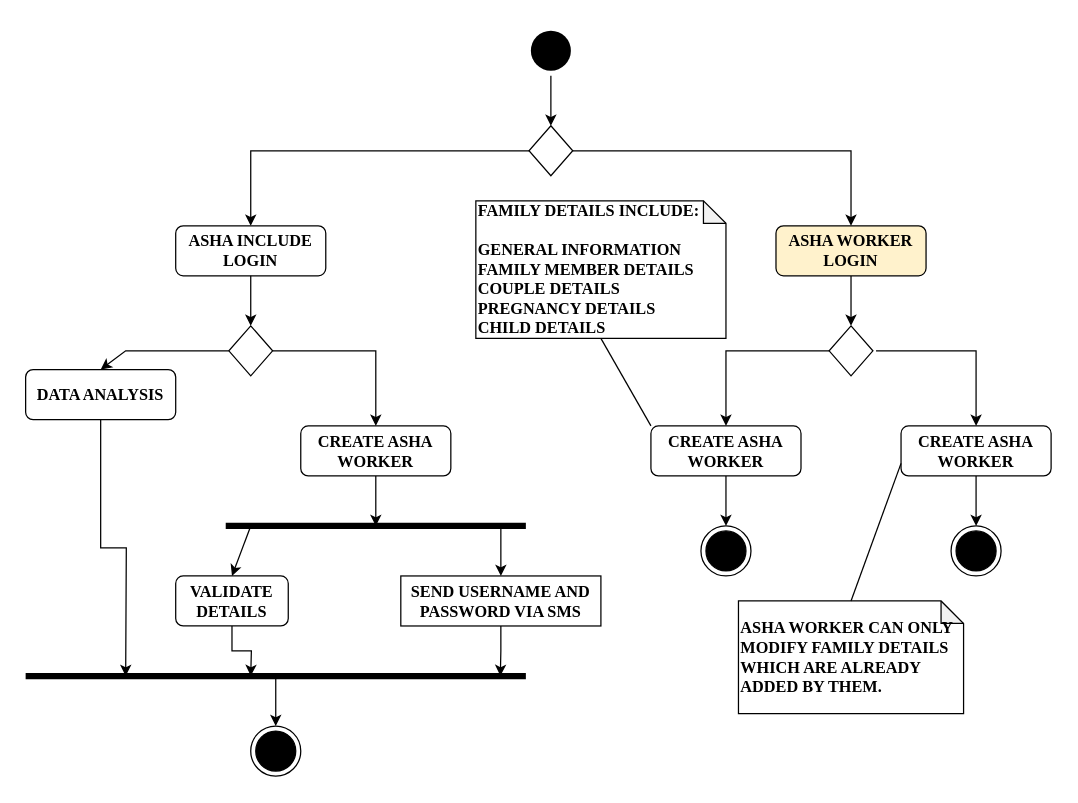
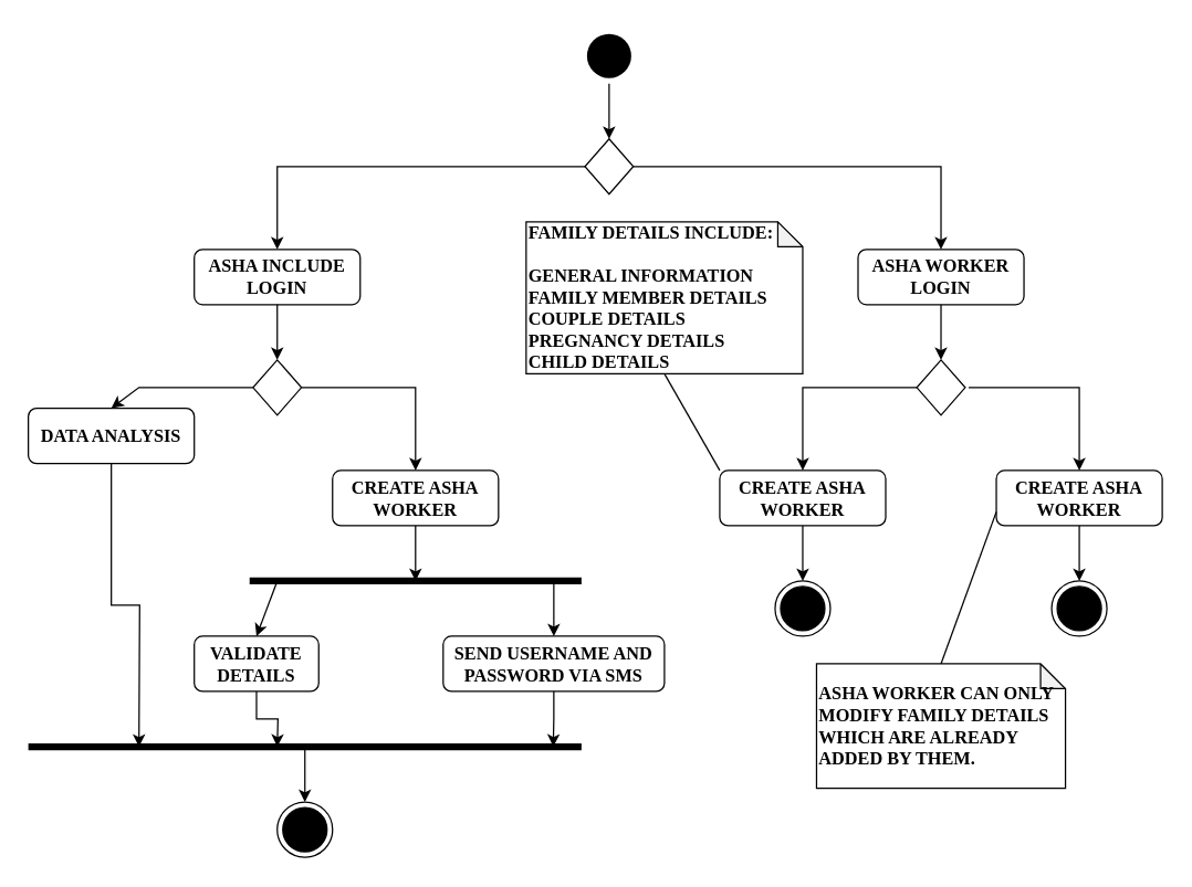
  <mxCell id="0" />
  <mxCell id="1" parent="0" />
  <mxCell id="2" value="" style="ellipse;html=1;shape=endState;fillColor=#000000;strokeColor=none;fontFamily=Times New Roman;fontStyle=1;fontSize=13;" vertex="1" parent="1"><mxGeometry x="420" y="20" width="40" height="40" as="geometry" /></mxCell>
  <mxCell id="3" value="" style="endArrow=classic;html=1;fontFamily=Times New Roman;fontStyle=1;fontSize=13;" edge="1" parent="1" source="2"><mxGeometry width="50" height="50" relative="1" as="geometry"><mxPoint x="420" y="270" as="sourcePoint" /><mxPoint x="440" y="100" as="targetPoint" /></mxGeometry></mxCell>
  <mxCell id="4" value="" style="rhombus;whiteSpace=wrap;html=1;fontFamily=Times New Roman;fontStyle=1;fontSize=13;" vertex="1" parent="1"><mxGeometry x="422.5" y="100" width="35" height="40" as="geometry" /></mxCell>
  <mxCell id="5" value="" style="endArrow=classic;html=1;exitX=0;exitY=0.5;exitDx=0;exitDy=0;entryX=0.5;entryY=0;entryDx=0;entryDy=0;rounded=0;fontFamily=Times New Roman;fontStyle=1;fontSize=13;" edge="1" parent="1" source="4" target="6"><mxGeometry width="50" height="50" relative="1" as="geometry"><mxPoint x="420" y="270" as="sourcePoint" /><mxPoint x="250" y="130" as="targetPoint" /><Array as="points"><mxPoint x="200" y="120" /></Array></mxGeometry></mxCell>
  <mxCell id="6" value="ASHA INCLUDE &lt;br style=&quot;font-size: 13px;&quot;&gt;LOGIN" style="rounded=1;whiteSpace=wrap;html=1;fontFamily=Times New Roman;fontStyle=1;fontSize=13;" vertex="1" parent="1"><mxGeometry x="140" y="180" width="120" height="40" as="geometry" /></mxCell>
  <mxCell id="7" style="edgeStyle=orthogonalEdgeStyle;rounded=0;orthogonalLoop=1;jettySize=auto;html=1;entryX=0.5;entryY=0;entryDx=0;entryDy=0;strokeWidth=1;fontFamily=Times New Roman;fontStyle=1;fontSize=13;" edge="1" parent="1" source="8" target="21"><mxGeometry relative="1" as="geometry" /></mxCell>
- <mxCell id="8" value="ASHA WORKER&lt;br style=&quot;font-size: 13px;&quot;&gt;LOGIN" style="rounded=1;whiteSpace=wrap;html=1;fontFamily=Times New Roman;fontStyle=1;fontSize=13;fillColor=#fff2cc;" vertex="1" parent="1"><mxGeometry x="620" y="180" width="120" height="40" as="geometry" /></mxCell>
+ <mxCell id="8" value="ASHA WORKER&lt;br style=&quot;font-size: 13px;&quot;&gt;LOGIN" style="rounded=1;whiteSpace=wrap;html=1;fontFamily=Times New Roman;fontStyle=1;fontSize=13;" vertex="1" parent="1"><mxGeometry x="620" y="180" width="120" height="40" as="geometry" /></mxCell>
  <mxCell id="9" value="" style="endArrow=classic;html=1;exitX=1;exitY=0.5;exitDx=0;exitDy=0;entryX=0.5;entryY=0;entryDx=0;entryDy=0;rounded=0;fontFamily=Times New Roman;fontStyle=1;fontSize=13;" edge="1" parent="1" source="4" target="8"><mxGeometry width="50" height="50" relative="1" as="geometry"><mxPoint x="432.5" y="130" as="sourcePoint" /><mxPoint x="210" y="190" as="targetPoint" /><Array as="points"><mxPoint x="680" y="120" /></Array></mxGeometry></mxCell>
  <mxCell id="10" value="" style="rhombus;whiteSpace=wrap;html=1;fontFamily=Times New Roman;fontStyle=1;fontSize=13;" vertex="1" parent="1"><mxGeometry x="182.5" y="260" width="35" height="40" as="geometry" /></mxCell>
  <mxCell id="11" style="edgeStyle=orthogonalEdgeStyle;rounded=0;orthogonalLoop=1;jettySize=auto;html=1;strokeWidth=1;fontFamily=Times New Roman;fontStyle=1;fontSize=13;" edge="1" parent="1" source="12"><mxGeometry relative="1" as="geometry"><mxPoint x="100" y="540" as="targetPoint" /></mxGeometry></mxCell>
  <mxCell id="12" value="DATA ANALYSIS" style="rounded=1;whiteSpace=wrap;html=1;fontFamily=Times New Roman;fontStyle=1;fontSize=13;" vertex="1" parent="1"><mxGeometry x="20" y="295" width="120" height="40" as="geometry" /></mxCell>
  <mxCell id="13" style="edgeStyle=orthogonalEdgeStyle;rounded=0;orthogonalLoop=1;jettySize=auto;html=1;strokeWidth=1;fontFamily=Times New Roman;fontStyle=1;fontSize=13;" edge="1" parent="1" source="14"><mxGeometry relative="1" as="geometry"><mxPoint x="300" y="420" as="targetPoint" /></mxGeometry></mxCell>
  <mxCell id="14" value="CREATE ASHA WORKER" style="rounded=1;whiteSpace=wrap;html=1;fontFamily=Times New Roman;fontStyle=1;fontSize=13;" vertex="1" parent="1"><mxGeometry x="240" y="340" width="120" height="40" as="geometry" /></mxCell>
  <mxCell id="15" value="" style="endArrow=none;html=1;strokeWidth=5;fontFamily=Times New Roman;fontStyle=1;fontSize=13;" edge="1" parent="1"><mxGeometry width="50" height="50" relative="1" as="geometry"><mxPoint x="180" y="420" as="sourcePoint" /><mxPoint x="420" y="420" as="targetPoint" /></mxGeometry></mxCell>
  <mxCell id="16" style="edgeStyle=orthogonalEdgeStyle;rounded=0;orthogonalLoop=1;jettySize=auto;html=1;strokeWidth=1;fontFamily=Times New Roman;fontStyle=1;fontSize=13;" edge="1" parent="1" source="17"><mxGeometry relative="1" as="geometry"><mxPoint x="200" y="540" as="targetPoint" /></mxGeometry></mxCell>
  <mxCell id="17" value="VALIDATE &lt;br style=&quot;font-size: 13px;&quot;&gt;DETAILS" style="rounded=1;whiteSpace=wrap;html=1;fontFamily=Times New Roman;fontStyle=1;fontSize=13;" vertex="1" parent="1"><mxGeometry x="140" y="460" width="90" height="40" as="geometry" /></mxCell>
  <mxCell id="18" style="edgeStyle=orthogonalEdgeStyle;rounded=0;orthogonalLoop=1;jettySize=auto;html=1;exitX=0.5;exitY=1;exitDx=0;exitDy=0;strokeWidth=1;fontFamily=Times New Roman;fontStyle=1;fontSize=13;" edge="1" parent="1" source="19"><mxGeometry relative="1" as="geometry"><mxPoint x="399.588" y="540" as="targetPoint" /></mxGeometry></mxCell>
- <mxCell id="19" value="SEND USERNAME AND PASSWORD VIA SMS" style="whiteSpace=wrap;html=1;fontFamily=Times New Roman;fontStyle=1;fontSize=13;rounded=0;" vertex="1" parent="1"><mxGeometry x="320" y="460" width="160" height="40" as="geometry" /></mxCell>
+ <mxCell id="19" value="SEND USERNAME AND PASSWORD VIA SMS" style="rounded=1;whiteSpace=wrap;html=1;fontFamily=Times New Roman;fontStyle=1;fontSize=13;" vertex="1" parent="1"><mxGeometry x="320" y="460" width="160" height="40" as="geometry" /></mxCell>
  <mxCell id="20" value="" style="endArrow=none;html=1;strokeWidth=5;fontFamily=Times New Roman;fontStyle=1;fontSize=13;" edge="1" parent="1"><mxGeometry width="50" height="50" relative="1" as="geometry"><mxPoint y="540" as="sourcePoint" x="20" /><mxPoint x="420" y="540" as="targetPoint" /></mxGeometry></mxCell>
  <mxCell id="21" value="" style="rhombus;whiteSpace=wrap;html=1;fontFamily=Times New Roman;fontStyle=1;fontSize=13;" vertex="1" parent="1"><mxGeometry x="662.5" y="260" width="35" height="40" as="geometry" /></mxCell>
  <mxCell id="22" style="edgeStyle=orthogonalEdgeStyle;rounded=0;orthogonalLoop=1;jettySize=auto;html=1;entryX=0.5;entryY=0;entryDx=0;entryDy=0;strokeWidth=1;fontFamily=Times New Roman;fontStyle=1;fontSize=13;" edge="1" parent="1" source="23" target="26"><mxGeometry relative="1" as="geometry" /></mxCell>
  <mxCell id="23" value="CREATE ASHA WORKER" style="rounded=1;whiteSpace=wrap;html=1;fontFamily=Times New Roman;fontStyle=1;fontSize=13;" vertex="1" parent="1"><mxGeometry x="520" y="340" width="120" height="40" as="geometry" /></mxCell>
  <mxCell id="24" style="edgeStyle=orthogonalEdgeStyle;rounded=0;orthogonalLoop=1;jettySize=auto;html=1;entryX=0.5;entryY=0;entryDx=0;entryDy=0;strokeWidth=1;fontFamily=Times New Roman;fontStyle=1;fontSize=13;" edge="1" parent="1" source="25" target="27"><mxGeometry relative="1" as="geometry" /></mxCell>
  <mxCell id="25" value="CREATE ASHA WORKER" style="rounded=1;whiteSpace=wrap;html=1;fontFamily=Times New Roman;fontStyle=1;fontSize=13;" vertex="1" parent="1"><mxGeometry x="720" y="340" width="120" height="40" as="geometry" /></mxCell>
  <mxCell id="26" value="" style="ellipse;html=1;shape=endState;fillColor=#000000;fontFamily=Times New Roman;fontStyle=1;fontSize=13;" vertex="1" parent="1"><mxGeometry x="560" y="420" width="40" height="40" as="geometry" /></mxCell>
  <mxCell id="27" value="" style="ellipse;html=1;shape=endState;fillColor=#000000;fontFamily=Times New Roman;fontStyle=1;fontSize=13;" vertex="1" parent="1"><mxGeometry x="760" y="420" width="40" height="40" as="geometry" /></mxCell>
  <mxCell id="28" value="" style="ellipse;html=1;shape=endState;fillColor=#000000;fontFamily=Times New Roman;fontStyle=1;fontSize=13;" vertex="1" parent="1"><mxGeometry x="200" y="580" width="40" height="40" as="geometry" /></mxCell>
  <mxCell id="29" value="&lt;div style=&quot;text-align: justify; font-size: 13px;&quot;&gt;&lt;span style=&quot;font-size: 13px;&quot;&gt;&lt;span style=&quot;font-size: 13px;&quot;&gt;FAMILY DETAILS INCLUDE:&lt;/span&gt;&lt;/span&gt;&lt;/div&gt;&lt;div style=&quot;text-align: justify; font-size: 13px;&quot;&gt;&lt;span style=&quot;font-size: 13px;&quot;&gt;&lt;span style=&quot;font-size: 13px;&quot;&gt;&lt;br style=&quot;font-size: 13px;&quot;&gt;&lt;/span&gt;&lt;/span&gt;&lt;/div&gt;&lt;span style=&quot;text-align: justify; font-size: 13px;&quot;&gt;GENERAL INFORMATION&lt;/span&gt;&lt;br style=&quot;font-size: 13px;&quot;&gt;&lt;span style=&quot;text-align: justify; font-size: 13px;&quot;&gt;FAMILY MEMBER DETAILS&lt;/span&gt;&lt;br style=&quot;font-size: 13px;&quot;&gt;&lt;span style=&quot;text-align: justify; font-size: 13px;&quot;&gt;COUPLE DETAILS&lt;/span&gt;&lt;br style=&quot;font-size: 13px;&quot;&gt;&lt;span style=&quot;text-align: justify; font-size: 13px;&quot;&gt;PREGNANCY DETAILS&lt;/span&gt;&lt;br style=&quot;font-size: 13px;&quot;&gt;&lt;span style=&quot;text-align: justify; font-size: 13px;&quot;&gt;CHILD DETAILS&lt;/span&gt;" style="shape=note;whiteSpace=wrap;html=1;backgroundOutline=1;darkOpacity=0.05;strokeColor=#000000;size=18;align=left;fontFamily=Times New Roman;fontStyle=1;fontSize=13;" vertex="1" parent="1"><mxGeometry x="380" y="160" width="200" height="110" as="geometry" /></mxCell>
  <mxCell id="30" value="&lt;div style=&quot;font-size: 13px;&quot;&gt;&lt;span style=&quot;font-size: 13px;&quot;&gt;ASHA WORKER CAN ONLY MODIFY FAMILY DETAILS WHICH ARE ALREADY ADDED BY THEM.&lt;/span&gt;&lt;/div&gt;" style="shape=note;whiteSpace=wrap;html=1;backgroundOutline=1;darkOpacity=0.05;strokeColor=#000000;size=18;align=left;fontFamily=Times New Roman;fontStyle=1;fontSize=13;" vertex="1" parent="1"><mxGeometry x="590" y="480" width="180" height="90" as="geometry" /></mxCell>
  <mxCell id="31" value="" style="endArrow=classic;html=1;strokeWidth=1;entryX=0.5;entryY=0;entryDx=0;entryDy=0;exitX=0.5;exitY=1;exitDx=0;exitDy=0;fontFamily=Times New Roman;fontStyle=1;fontSize=13;" edge="1" parent="1" source="6" target="10"><mxGeometry width="50" height="50" relative="1" as="geometry"><mxPoint x="620" y="320" as="sourcePoint" /><mxPoint x="670" y="270" as="targetPoint" /></mxGeometry></mxCell>
  <mxCell id="32" value="" style="endArrow=classic;html=1;strokeWidth=1;entryX=0.5;entryY=0;entryDx=0;entryDy=0;exitX=1;exitY=0.5;exitDx=0;exitDy=0;rounded=0;fontFamily=Times New Roman;fontStyle=1;fontSize=13;" edge="1" parent="1" source="10" target="14"><mxGeometry width="50" height="50" relative="1" as="geometry"><mxPoint x="210" y="230" as="sourcePoint" /><mxPoint x="210" y="270" as="targetPoint" /><Array as="points"><mxPoint x="300" y="280" /></Array></mxGeometry></mxCell>
  <mxCell id="33" value="" style="endArrow=classic;html=1;strokeWidth=1;entryX=0.5;entryY=0;entryDx=0;entryDy=0;exitX=0;exitY=0.5;exitDx=0;exitDy=0;rounded=0;fontFamily=Times New Roman;fontStyle=1;fontSize=13;" edge="1" parent="1" source="10" target="12"><mxGeometry width="50" height="50" relative="1" as="geometry"><mxPoint x="227.5" y="290" as="sourcePoint" /><mxPoint x="310" y="350" as="targetPoint" /><Array as="points"><mxPoint x="100" y="280" /></Array></mxGeometry></mxCell>
  <mxCell id="34" value="" style="endArrow=classic;html=1;strokeWidth=1;entryX=0.5;entryY=0;entryDx=0;entryDy=0;fontFamily=Times New Roman;fontStyle=1;fontSize=13;" edge="1" parent="1" target="17"><mxGeometry width="50" height="50" relative="1" as="geometry"><mxPoint x="200" y="420" as="sourcePoint" /><mxPoint x="670" y="270" as="targetPoint" /></mxGeometry></mxCell>
  <mxCell id="35" value="" style="endArrow=classic;html=1;strokeWidth=1;entryX=0.5;entryY=0;entryDx=0;entryDy=0;fontFamily=Times New Roman;fontStyle=1;fontSize=13;" edge="1" parent="1" target="19"><mxGeometry width="50" height="50" relative="1" as="geometry"><mxPoint x="400" y="420" as="sourcePoint" /><mxPoint x="210" y="470" as="targetPoint" /></mxGeometry></mxCell>
  <mxCell id="36" value="" style="endArrow=classic;html=1;strokeWidth=1;entryX=0.5;entryY=0;entryDx=0;entryDy=0;fontFamily=Times New Roman;fontStyle=1;fontSize=13;" edge="1" parent="1" target="28"><mxGeometry width="50" height="50" relative="1" as="geometry"><mxPoint x="220" y="540" as="sourcePoint" /><mxPoint x="670" y="270" as="targetPoint" /></mxGeometry></mxCell>
  <mxCell id="37" value="" style="endArrow=classic;html=1;strokeWidth=1;entryX=0.5;entryY=0;entryDx=0;entryDy=0;exitX=0;exitY=0.5;exitDx=0;exitDy=0;rounded=0;fontFamily=Times New Roman;fontStyle=1;fontSize=13;" edge="1" parent="1" source="21" target="23"><mxGeometry width="50" height="50" relative="1" as="geometry"><mxPoint x="620" y="300" as="sourcePoint" /><mxPoint x="670" y="250" as="targetPoint" /><Array as="points"><mxPoint x="580" y="280" /></Array></mxGeometry></mxCell>
  <mxCell id="38" value="" style="endArrow=classic;html=1;strokeWidth=1;entryX=0.5;entryY=0;entryDx=0;entryDy=0;rounded=0;fontFamily=Times New Roman;fontStyle=1;fontSize=13;" edge="1" parent="1" target="25"><mxGeometry width="50" height="50" relative="1" as="geometry"><mxPoint x="700" y="280" as="sourcePoint" /><mxPoint x="590" y="350" as="targetPoint" /><Array as="points"><mxPoint x="780" y="280" /></Array></mxGeometry></mxCell>
  <mxCell id="39" value="" style="endArrow=none;html=1;strokeWidth=1;entryX=0;entryY=0.75;entryDx=0;entryDy=0;exitX=0.5;exitY=0;exitDx=0;exitDy=0;exitPerimeter=0;fontFamily=Times New Roman;fontStyle=1;fontSize=13;" edge="1" parent="1" source="30" target="25"><mxGeometry width="50" height="50" relative="1" as="geometry"><mxPoint x="620" y="300" as="sourcePoint" /><mxPoint x="670" y="250" as="targetPoint" /></mxGeometry></mxCell>
  <mxCell id="40" value="" style="endArrow=none;html=1;strokeWidth=1;entryX=0.5;entryY=1;entryDx=0;entryDy=0;exitX=0;exitY=0;exitDx=0;exitDy=0;entryPerimeter=0;fontFamily=Times New Roman;fontStyle=1;fontSize=13;" edge="1" parent="1" source="23" target="29"><mxGeometry width="50" height="50" relative="1" as="geometry"><mxPoint x="690" y="510" as="sourcePoint" /><mxPoint x="730" y="390" as="targetPoint" /></mxGeometry></mxCell>
